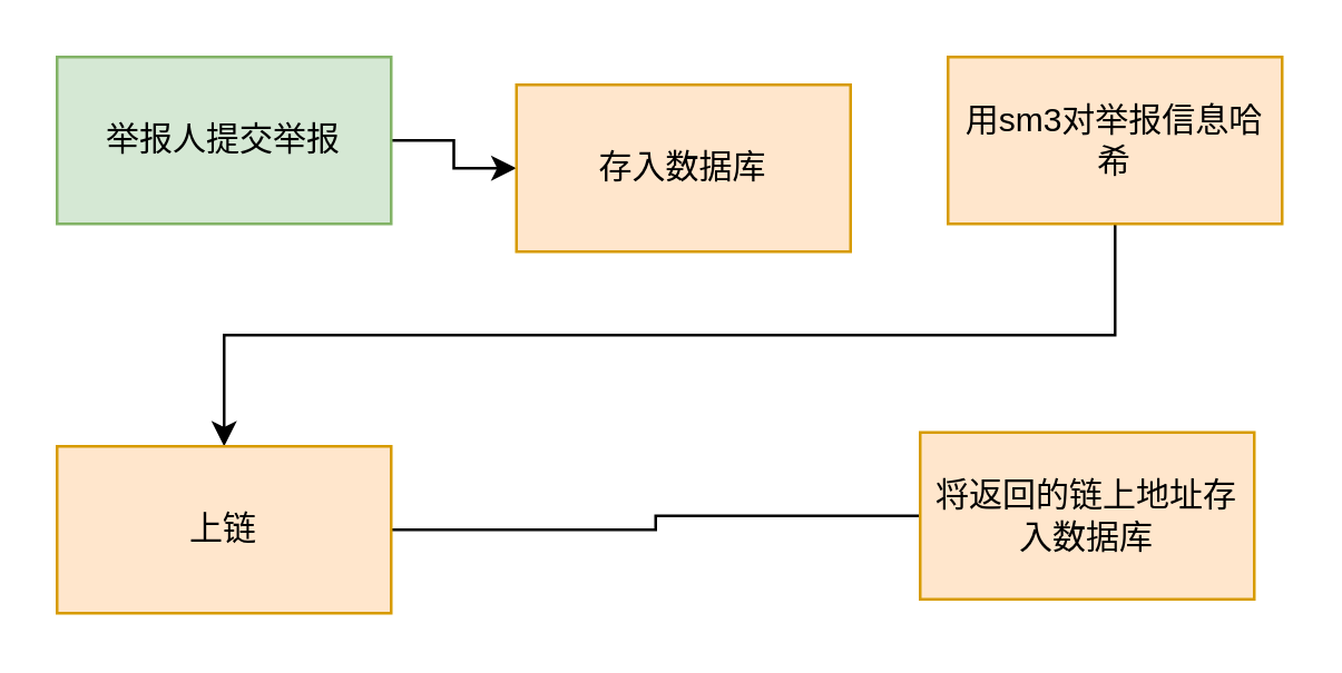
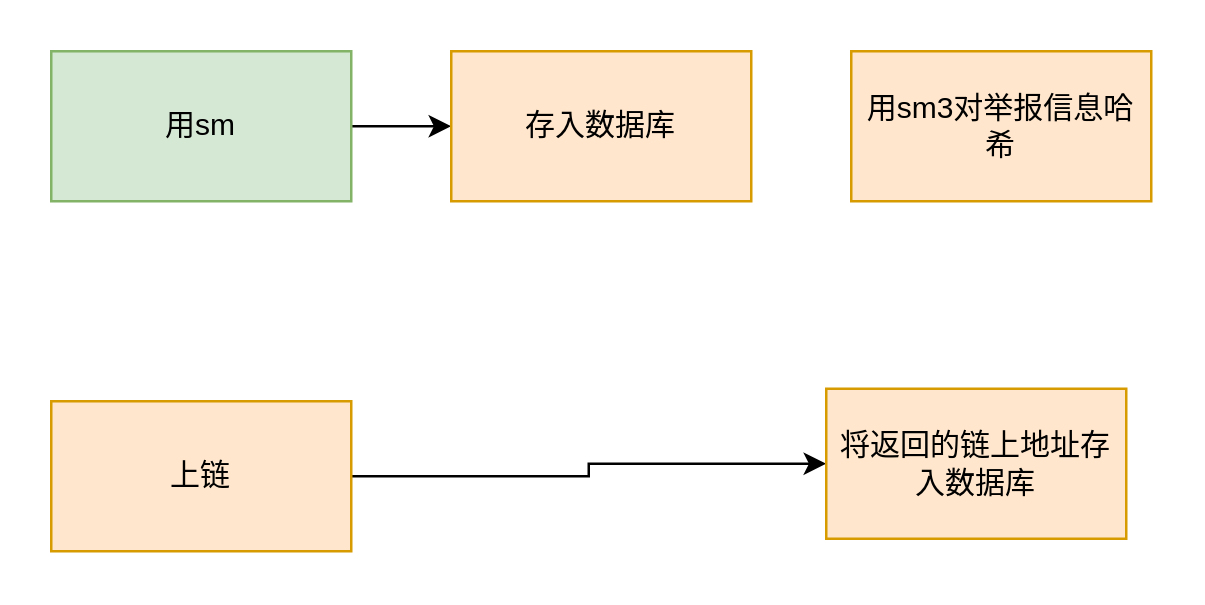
  <mxCell id="0" />
  <mxCell id="1" parent="0" />
  <mxCell id="2" value="" style="edgeStyle=orthogonalEdgeStyle;rounded=0;orthogonalLoop=1;jettySize=auto;html=1;" parent="1" source="3" target="4" edge="1"><mxGeometry relative="1" as="geometry" /></mxCell>
- <mxCell id="3" value="举报人提交举报" style="rounded=0;whiteSpace=wrap;html=1;fillColor=#d5e8d4;strokeColor=#82b366;" parent="1" vertex="1"><mxGeometry x="20" y="20" width="120" height="60" as="geometry" /></mxCell>
- <mxCell id="4" value="存入数据库" style="rounded=0;whiteSpace=wrap;html=1;fillColor=#ffe6cc;strokeColor=#d79b00;" parent="1" vertex="1"><mxGeometry x="185" y="30" width="120" height="60" as="geometry" /></mxCell>
- <mxCell id="5" style="edgeStyle=orthogonalEdgeStyle;rounded=0;orthogonalLoop=1;jettySize=auto;html=1;entryX=0.5;entryY=0;entryDx=0;entryDy=0;" edge="1" parent="1" source="6" target="8"><mxGeometry relative="1" as="geometry"><Array as="points"><mxPoint x="400" y="120" /><mxPoint x="80" y="120" /></Array></mxGeometry></mxCell>
+ <mxCell id="3" value="用sm" style="rounded=0;whiteSpace=wrap;html=1;fillColor=#d5e8d4;strokeColor=#82b366;" parent="1" vertex="1"><mxGeometry x="20" y="20" width="120" height="60" as="geometry" /></mxCell>
+ <mxCell id="4" value="存入数据库" style="rounded=0;whiteSpace=wrap;html=1;fillColor=#ffe6cc;strokeColor=#d79b00;" parent="1" vertex="1"><mxGeometry x="180" y="20" width="120" height="60" as="geometry" /></mxCell>
  <mxCell id="6" value="用sm3对举报信息哈希" style="rounded=0;whiteSpace=wrap;html=1;fillColor=#ffe6cc;strokeColor=#d79b00;" parent="1" vertex="1"><mxGeometry x="340" y="20" width="120" height="60" as="geometry" /></mxCell>
- <mxCell id="7" value="" style="edgeStyle=orthogonalEdgeStyle;rounded=0;orthogonalLoop=1;jettySize=auto;html=1;entryX=0;entryY=0.5;entryDx=0;entryDy=0;endArrow=none;" parent="1" source="8" target="9" edge="1"><mxGeometry relative="1" as="geometry" /></mxCell>
+ <mxCell id="7" value="" style="edgeStyle=orthogonalEdgeStyle;rounded=0;orthogonalLoop=1;jettySize=auto;html=1;entryX=0;entryY=0.5;entryDx=0;entryDy=0;" parent="1" source="8" target="9" edge="1"><mxGeometry relative="1" as="geometry" /></mxCell>
  <mxCell id="8" value="上链" style="rounded=0;whiteSpace=wrap;html=1;fillColor=#ffe6cc;strokeColor=#d79b00;" parent="1" vertex="1"><mxGeometry x="20" y="160" width="120" height="60" as="geometry" /></mxCell>
  <mxCell id="9" value="将返回的链上地址存入数据库" style="rounded=0;whiteSpace=wrap;html=1;fillColor=#ffe6cc;strokeColor=#d79b00;" parent="1" vertex="1"><mxGeometry x="330" y="155" width="120" height="60" as="geometry" /></mxCell>
